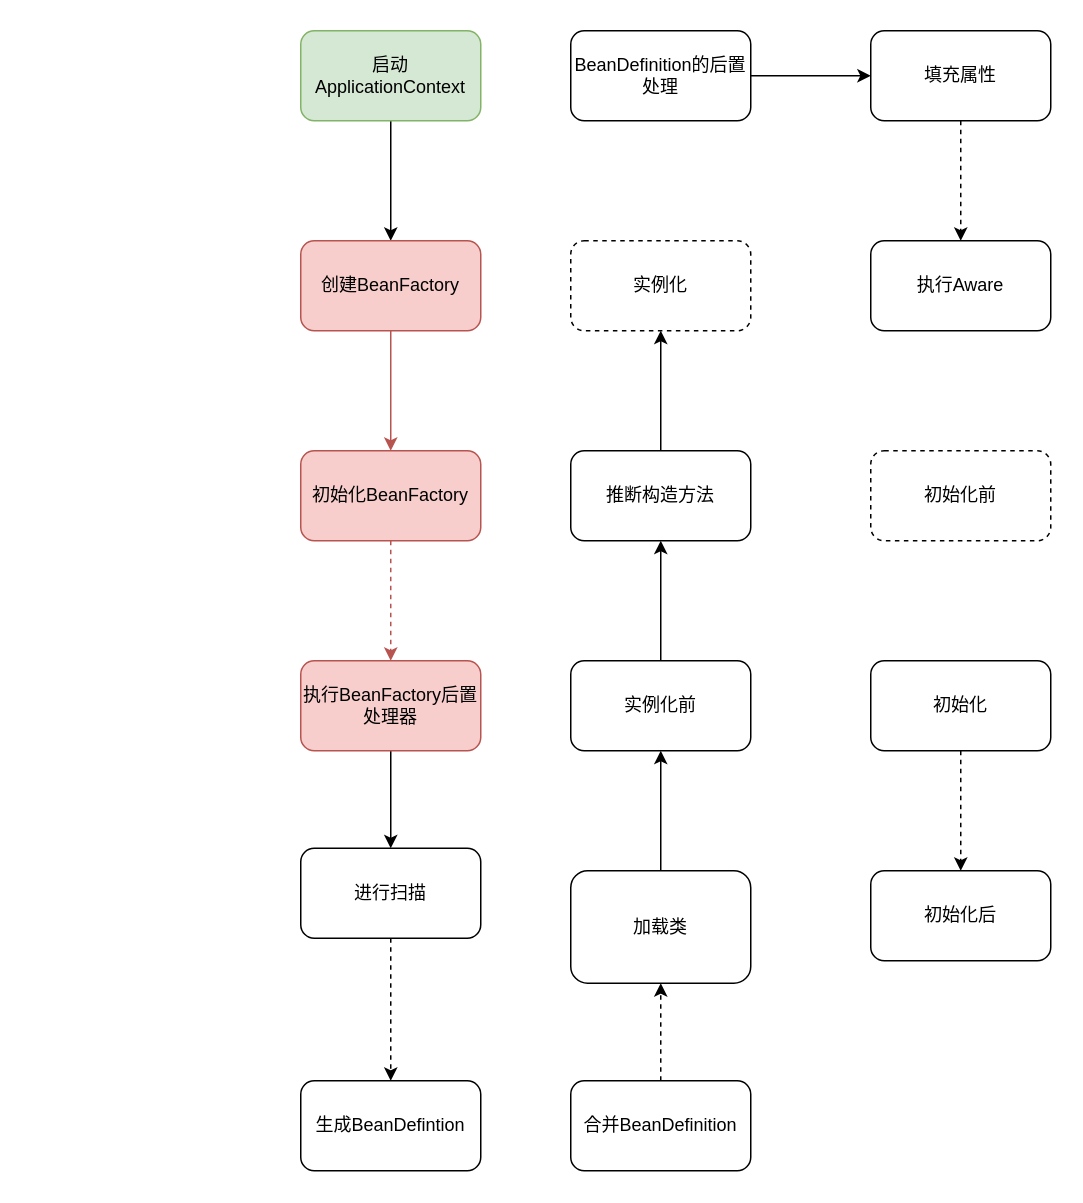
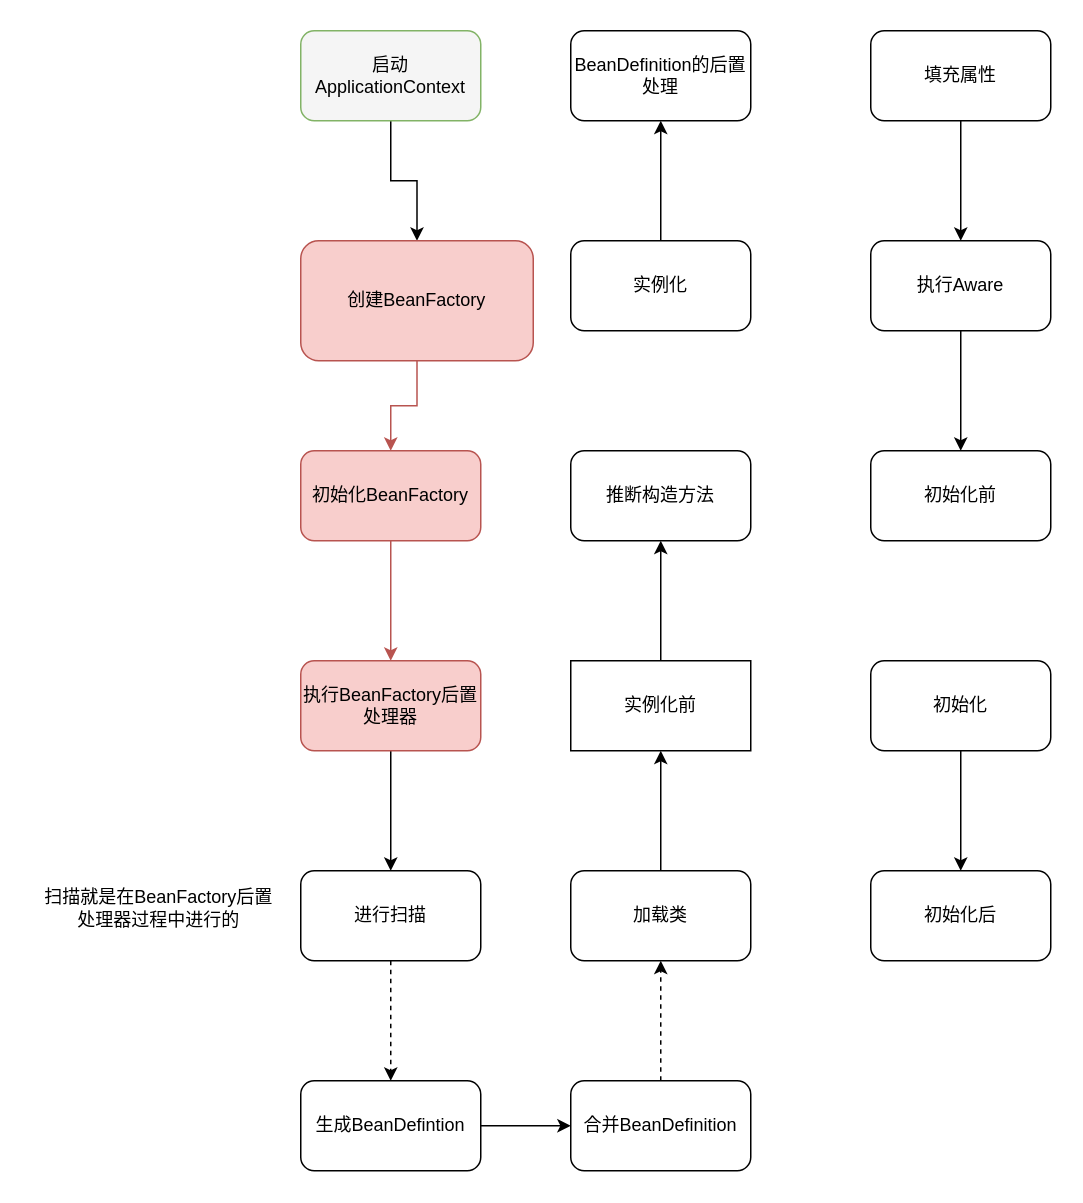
  <mxCell id="0" />
  <mxCell id="1" parent="0" />
  <mxCell id="2" value="" style="edgeStyle=orthogonalEdgeStyle;rounded=0;orthogonalLoop=1;jettySize=auto;html=1;" edge="1" parent="1" source="3" target="5"><mxGeometry relative="1" as="geometry" /></mxCell>
- <mxCell id="3" value="启动ApplicationContext" style="rounded=1;whiteSpace=wrap;html=1;fillColor=#d5e8d4;strokeColor=#82b366;" vertex="1" parent="1"><mxGeometry x="200" y="20" width="120" height="60" as="geometry" /></mxCell>
+ <mxCell id="3" value="启动ApplicationContext" style="rounded=1;whiteSpace=wrap;html=1;fillColor=#f5f5f5;strokeColor=#82b366;" vertex="1" parent="1"><mxGeometry x="200" y="20" width="120" height="60" as="geometry" /></mxCell>
  <mxCell id="4" value="" style="edgeStyle=orthogonalEdgeStyle;rounded=0;orthogonalLoop=1;jettySize=auto;html=1;fillColor=#f8cecc;strokeColor=#b85450;" edge="1" parent="1" source="5" target="7"><mxGeometry relative="1" as="geometry" /></mxCell>
- <mxCell id="5" value="创建BeanFactory" style="rounded=1;whiteSpace=wrap;html=1;fillColor=#f8cecc;strokeColor=#b85450;" vertex="1" parent="1"><mxGeometry x="200" y="160" width="120" height="60" as="geometry" /></mxCell>
- <mxCell id="6" value="" style="edgeStyle=orthogonalEdgeStyle;rounded=0;orthogonalLoop=1;jettySize=auto;html=1;fillColor=#f8cecc;strokeColor=#b85450;dashed=1;" edge="1" parent="1" source="7" target="9"><mxGeometry relative="1" as="geometry" /></mxCell>
+ <mxCell id="5" value="创建BeanFactory" style="rounded=1;whiteSpace=wrap;html=1;fillColor=#f8cecc;strokeColor=#b85450;" vertex="1" parent="1"><mxGeometry x="200" y="160" width="155" height="80" as="geometry" /></mxCell>
+ <mxCell id="6" value="" style="edgeStyle=orthogonalEdgeStyle;rounded=0;orthogonalLoop=1;jettySize=auto;html=1;fillColor=#f8cecc;strokeColor=#b85450;" edge="1" parent="1" source="7" target="9"><mxGeometry relative="1" as="geometry" /></mxCell>
  <mxCell id="7" value="初始化BeanFactory" style="rounded=1;whiteSpace=wrap;html=1;fillColor=#f8cecc;strokeColor=#b85450;" vertex="1" parent="1"><mxGeometry x="200" y="300" width="120" height="60" as="geometry" /></mxCell>
  <mxCell id="8" value="" style="edgeStyle=orthogonalEdgeStyle;rounded=0;orthogonalLoop=1;jettySize=auto;html=1;dashed=0;" edge="1" parent="1" source="9" target="11"><mxGeometry relative="1" as="geometry" /></mxCell>
  <mxCell id="9" value="执行BeanFactory后置处理器" style="whiteSpace=wrap;html=1;rounded=1;fillColor=#f8cecc;strokeColor=#b85450;" vertex="1" parent="1"><mxGeometry x="200" y="440" width="120" height="60" as="geometry" /></mxCell>
  <mxCell id="10" value="" style="edgeStyle=orthogonalEdgeStyle;rounded=0;orthogonalLoop=1;jettySize=auto;html=1;dashed=1;" edge="1" parent="1" source="11" target="14"><mxGeometry relative="1" as="geometry" /></mxCell>
- <mxCell id="11" value="进行扫描" style="whiteSpace=wrap;html=1;rounded=1;" vertex="1" parent="1"><mxGeometry x="200" y="565" width="120" height="60" as="geometry" /></mxCell>
+ <mxCell id="11" value="进行扫描" style="whiteSpace=wrap;html=1;rounded=1;" vertex="1" parent="1"><mxGeometry x="200" y="580" width="120" height="60" as="geometry" /></mxCell>
+ <mxCell id="12" value="扫描就是在BeanFactory后置&lt;br&gt;处理器过程中进行的" style="text;html=1;align=center;verticalAlign=middle;resizable=0;points=[];autosize=1;strokeColor=none;fillColor=none;" vertex="1" parent="1"><mxGeometry x="20" y="590" width="170" height="30" as="geometry" /></mxCell>
+ <mxCell id="13" value="" style="edgeStyle=orthogonalEdgeStyle;rounded=0;orthogonalLoop=1;jettySize=auto;html=1;" edge="1" parent="1" source="14" target="16"><mxGeometry relative="1" as="geometry" /></mxCell>
  <mxCell id="14" value="生成BeanDefintion" style="whiteSpace=wrap;html=1;rounded=1;" vertex="1" parent="1"><mxGeometry x="200" y="720" width="120" height="60" as="geometry" /></mxCell>
  <mxCell id="15" value="" style="edgeStyle=orthogonalEdgeStyle;rounded=0;orthogonalLoop=1;jettySize=auto;html=1;dashed=1;" edge="1" parent="1" source="16" target="18"><mxGeometry relative="1" as="geometry" /></mxCell>
  <mxCell id="16" value="合并BeanDefinition" style="whiteSpace=wrap;html=1;rounded=1;" vertex="1" parent="1"><mxGeometry x="380" y="720" width="120" height="60" as="geometry" /></mxCell>
  <mxCell id="17" value="" style="edgeStyle=orthogonalEdgeStyle;rounded=0;orthogonalLoop=1;jettySize=auto;html=1;" edge="1" parent="1" source="18" target="20"><mxGeometry relative="1" as="geometry" /></mxCell>
- <mxCell id="18" value="加载类" style="whiteSpace=wrap;html=1;rounded=1;" vertex="1" parent="1"><mxGeometry x="380" y="580" width="120" height="75" as="geometry" /></mxCell>
+ <mxCell id="18" value="加载类" style="whiteSpace=wrap;html=1;rounded=1;" vertex="1" parent="1"><mxGeometry x="380" y="580" width="120" height="60" as="geometry" /></mxCell>
  <mxCell id="19" value="" style="edgeStyle=orthogonalEdgeStyle;rounded=0;orthogonalLoop=1;jettySize=auto;html=1;" edge="1" parent="1" source="20" target="22"><mxGeometry relative="1" as="geometry" /></mxCell>
- <mxCell id="20" value="实例化前" style="whiteSpace=wrap;html=1;rounded=1;" vertex="1" parent="1"><mxGeometry x="380" y="440" width="120" height="60" as="geometry" /></mxCell>
- <mxCell id="21" value="" style="edgeStyle=orthogonalEdgeStyle;rounded=0;orthogonalLoop=1;jettySize=auto;html=1;" edge="1" parent="1" source="22" target="24"><mxGeometry relative="1" as="geometry" /></mxCell>
+ <mxCell id="20" value="实例化前" style="whiteSpace=wrap;html=1;rounded=0;" vertex="1" parent="1"><mxGeometry x="380" y="440" width="120" height="60" as="geometry" /></mxCell>
  <mxCell id="22" value="推断构造方法" style="whiteSpace=wrap;html=1;rounded=1;" vertex="1" parent="1"><mxGeometry x="380" y="300" width="120" height="60" as="geometry" /></mxCell>
- <mxCell id="24" value="实例化" style="whiteSpace=wrap;html=1;rounded=1;dashed=1;" vertex="1" parent="1"><mxGeometry x="380" y="160" width="120" height="60" as="geometry" /></mxCell>
- <mxCell id="25" value="" style="edgeStyle=orthogonalEdgeStyle;rounded=0;orthogonalLoop=1;jettySize=auto;html=1;" edge="1" parent="1" source="26" target="28"><mxGeometry relative="1" as="geometry" /></mxCell>
+ <mxCell id="23" value="" style="edgeStyle=orthogonalEdgeStyle;rounded=0;orthogonalLoop=1;jettySize=auto;html=1;" edge="1" parent="1" source="24" target="26"><mxGeometry relative="1" as="geometry" /></mxCell>
+ <mxCell id="24" value="实例化" style="whiteSpace=wrap;html=1;rounded=1;" vertex="1" parent="1"><mxGeometry x="380" y="160" width="120" height="60" as="geometry" /></mxCell>
  <mxCell id="26" value="BeanDefinition的后置处理" style="whiteSpace=wrap;html=1;rounded=1;" vertex="1" parent="1"><mxGeometry x="380" y="20" width="120" height="60" as="geometry" /></mxCell>
- <mxCell id="27" value="" style="edgeStyle=orthogonalEdgeStyle;rounded=0;orthogonalLoop=1;jettySize=auto;html=1;dashed=1;" edge="1" parent="1" source="28" target="30"><mxGeometry relative="1" as="geometry" /></mxCell>
+ <mxCell id="27" value="" style="edgeStyle=orthogonalEdgeStyle;rounded=0;orthogonalLoop=1;jettySize=auto;html=1;" edge="1" parent="1" source="28" target="30"><mxGeometry relative="1" as="geometry" /></mxCell>
  <mxCell id="28" value="填充属性" style="whiteSpace=wrap;html=1;rounded=1;" vertex="1" parent="1"><mxGeometry x="580" y="20" width="120" height="60" as="geometry" /></mxCell>
+ <mxCell id="29" value="" style="edgeStyle=orthogonalEdgeStyle;rounded=0;orthogonalLoop=1;jettySize=auto;html=1;" edge="1" parent="1" source="30" target="31"><mxGeometry relative="1" as="geometry" /></mxCell>
  <mxCell id="30" value="执行Aware" style="whiteSpace=wrap;html=1;rounded=1;" vertex="1" parent="1"><mxGeometry x="580" y="160" width="120" height="60" as="geometry" /></mxCell>
- <mxCell id="31" value="初始化前" style="whiteSpace=wrap;html=1;rounded=1;dashed=1;" vertex="1" parent="1"><mxGeometry x="580" y="300" width="120" height="60" as="geometry" /></mxCell>
- <mxCell id="32" value="" style="edgeStyle=orthogonalEdgeStyle;rounded=0;orthogonalLoop=1;jettySize=auto;html=1;dashed=1;" edge="1" parent="1" source="33" target="34"><mxGeometry relative="1" as="geometry" /></mxCell>
+ <mxCell id="31" value="初始化前" style="whiteSpace=wrap;html=1;rounded=1;" vertex="1" parent="1"><mxGeometry x="580" y="300" width="120" height="60" as="geometry" /></mxCell>
+ <mxCell id="32" value="" style="edgeStyle=orthogonalEdgeStyle;rounded=0;orthogonalLoop=1;jettySize=auto;html=1;" edge="1" parent="1" source="33" target="34"><mxGeometry relative="1" as="geometry" /></mxCell>
  <mxCell id="33" value="初始化" style="whiteSpace=wrap;html=1;rounded=1;" vertex="1" parent="1"><mxGeometry x="580" y="440" width="120" height="60" as="geometry" /></mxCell>
  <mxCell id="34" value="初始化后" style="whiteSpace=wrap;html=1;rounded=1;" vertex="1" parent="1"><mxGeometry x="580" y="580" width="120" height="60" as="geometry" /></mxCell>
